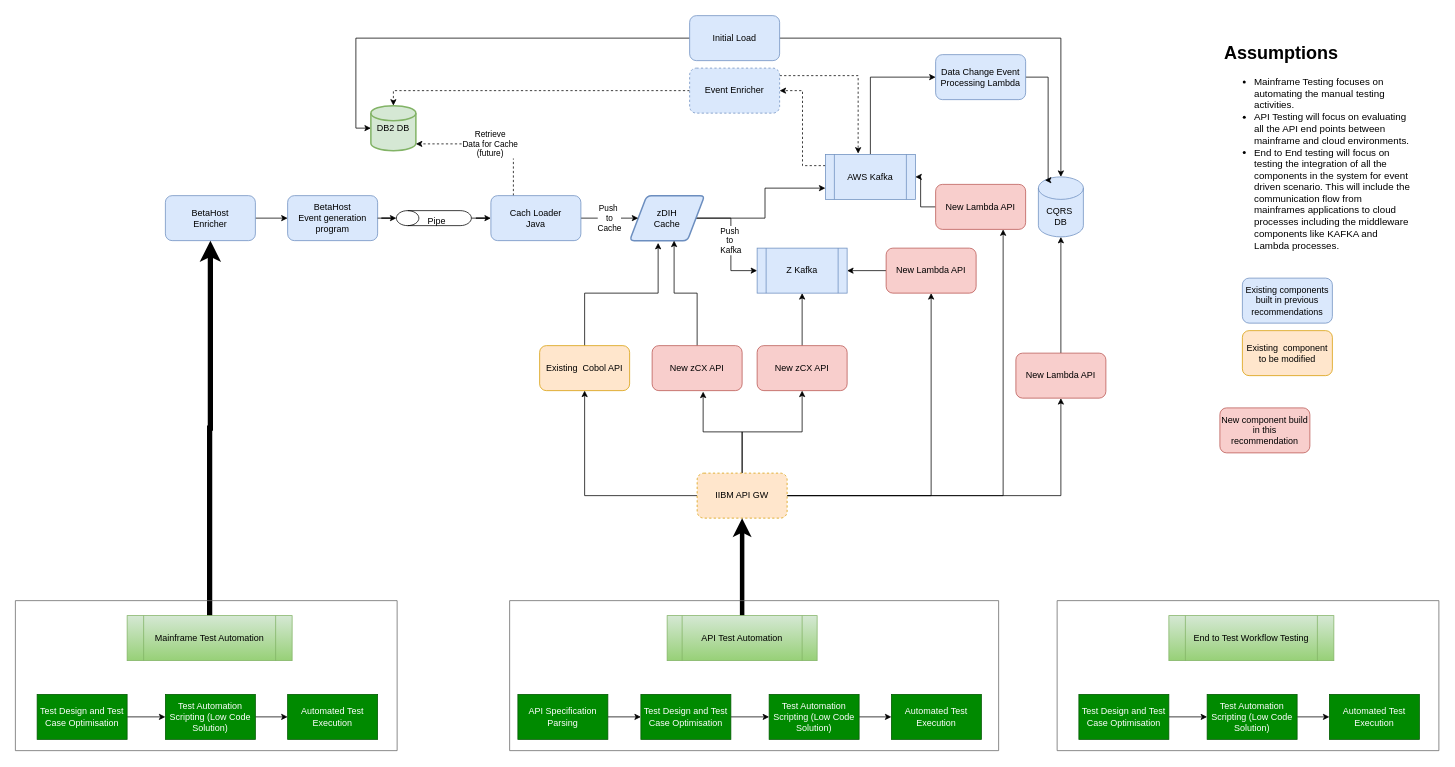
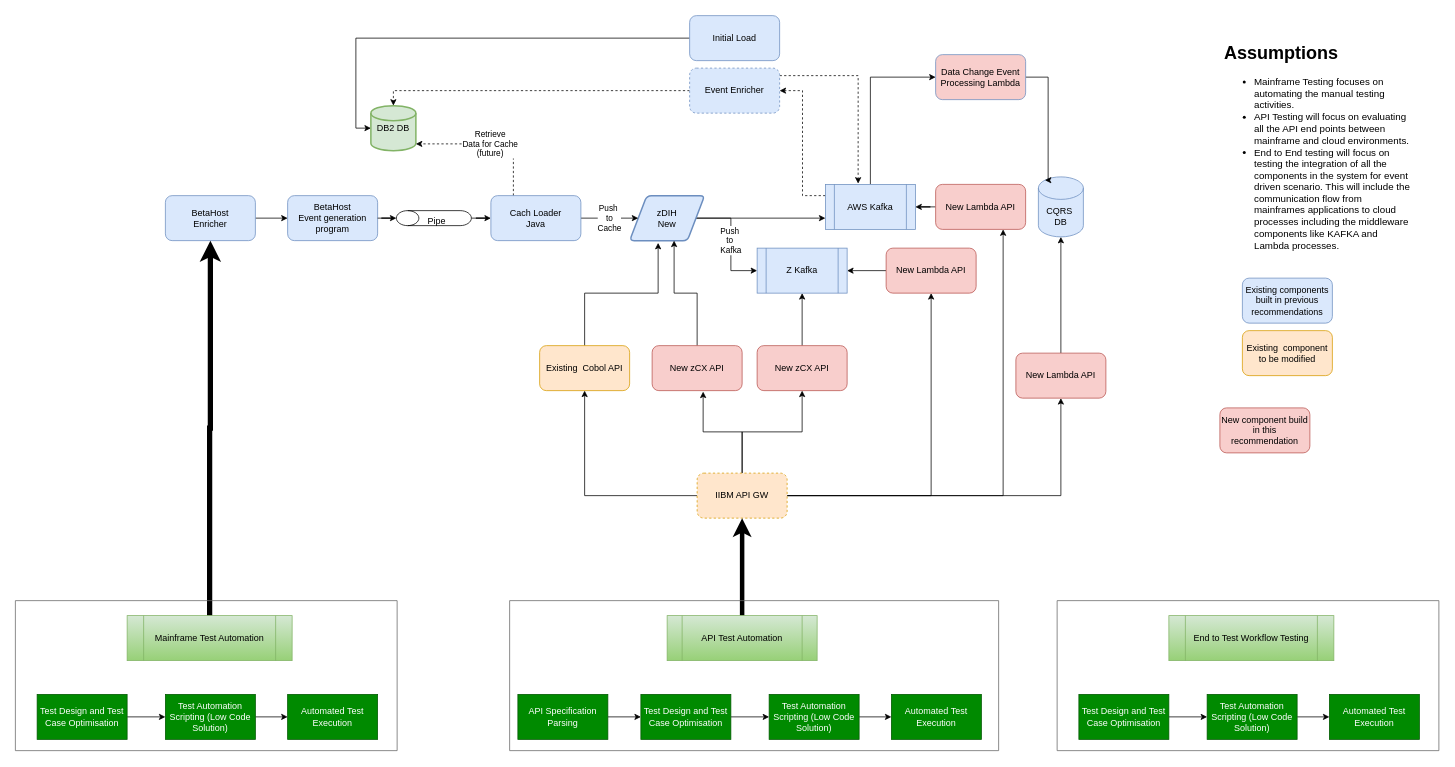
  <mxCell id="0" />
  <mxCell id="1" parent="0" />
  <mxCell id="2" style="edgeStyle=orthogonalEdgeStyle;rounded=0;orthogonalLoop=1;jettySize=auto;html=1;entryX=0;entryY=0.5;entryDx=0;entryDy=0;fontColor=#000000;" edge="1" parent="1" source="16" target="11"><mxGeometry relative="1" as="geometry" /></mxCell>
  <mxCell id="3" value="BetaHost&lt;br&gt;Event generation program" style="rounded=1;whiteSpace=wrap;html=1;fillColor=#dae8fc;strokeColor=#6c8ebf;fontColor=#000000;" vertex="1" parent="1"><mxGeometry x="383" y="260" width="120" height="60" as="geometry" /></mxCell>
  <mxCell id="4" value="Push&amp;nbsp;&lt;br&gt;to&amp;nbsp;&lt;br&gt;Kafka" style="edgeStyle=orthogonalEdgeStyle;rounded=0;orthogonalLoop=1;jettySize=auto;html=1;entryX=0;entryY=0.5;entryDx=0;entryDy=0;fontColor=#000000;" edge="1" parent="1" source="6" target="12"><mxGeometry relative="1" as="geometry" /></mxCell>
  <mxCell id="5" style="edgeStyle=orthogonalEdgeStyle;rounded=0;orthogonalLoop=1;jettySize=auto;html=1;entryX=0;entryY=0.75;entryDx=0;entryDy=0;fontColor=#000000;" edge="1" parent="1" source="6" target="19"><mxGeometry relative="1" as="geometry" /></mxCell>
- <mxCell id="6" value="zDIH&lt;br&gt;Cache" style="shape=parallelogram;html=1;strokeWidth=2;perimeter=parallelogramPerimeter;whiteSpace=wrap;rounded=1;arcSize=12;size=0.23;fillColor=#dae8fc;strokeColor=#6c8ebf;fontColor=#000000;" vertex="1" parent="1"><mxGeometry x="839" y="260" width="100" height="60" as="geometry" /></mxCell>
+ <mxCell id="6" value="zDIH&lt;br&gt;New" style="shape=parallelogram;html=1;strokeWidth=2;perimeter=parallelogramPerimeter;whiteSpace=wrap;rounded=1;arcSize=12;size=0.23;fillColor=#dae8fc;strokeColor=#6c8ebf;fontColor=#000000;" vertex="1" parent="1"><mxGeometry x="839" y="260" width="100" height="60" as="geometry" /></mxCell>
  <mxCell id="7" value="DB2 DB" style="strokeWidth=2;html=1;shape=mxgraph.flowchart.database;whiteSpace=wrap;fillColor=#d5e8d4;strokeColor=#82b366;fontColor=#000000;" vertex="1" parent="1"><mxGeometry x="494" y="140" width="60" height="60" as="geometry" /></mxCell>
  <mxCell id="8" value="Push&amp;nbsp;&lt;br&gt;to &lt;br&gt;Cache" style="edgeStyle=orthogonalEdgeStyle;rounded=0;orthogonalLoop=1;jettySize=auto;html=1;entryX=0;entryY=0.5;entryDx=0;entryDy=0;fontColor=#000000;" edge="1" parent="1" source="11" target="6"><mxGeometry relative="1" as="geometry" /></mxCell>
  <mxCell id="9" value="Retrieve&lt;br&gt;Data for Cache&lt;br&gt;(future)" style="edgeStyle=orthogonalEdgeStyle;rounded=0;orthogonalLoop=1;jettySize=auto;html=1;entryX=1;entryY=0.85;entryDx=0;entryDy=0;entryPerimeter=0;exitX=0.25;exitY=0;exitDx=0;exitDy=0;dashed=1;fontColor=#000000;" edge="1" parent="1" source="11" target="7"><mxGeometry relative="1" as="geometry" /></mxCell>
  <mxCell id="10" style="edgeStyle=orthogonalEdgeStyle;rounded=0;orthogonalLoop=1;jettySize=auto;html=1;entryX=1;entryY=0.5;entryDx=0;entryDy=0;exitX=0;exitY=0.25;exitDx=0;exitDy=0;dashed=1;fontColor=#000000;" edge="1" parent="1" source="19" target="22"><mxGeometry relative="1" as="geometry" /></mxCell>
  <mxCell id="11" value="Cach Loader&lt;br&gt;Java" style="rounded=1;whiteSpace=wrap;html=1;fillColor=#dae8fc;strokeColor=#6c8ebf;fontColor=#000000;" vertex="1" parent="1"><mxGeometry x="654" y="260" width="120" height="60" as="geometry" /></mxCell>
  <mxCell id="12" value="Z Kafka" style="shape=process;whiteSpace=wrap;html=1;backgroundOutline=1;fillColor=#dae8fc;strokeColor=#6c8ebf;fontColor=#000000;" vertex="1" parent="1"><mxGeometry x="1009" y="330" width="120" height="60" as="geometry" /></mxCell>
  <mxCell id="13" style="edgeStyle=orthogonalEdgeStyle;rounded=0;orthogonalLoop=1;jettySize=auto;html=1;entryX=0.38;entryY=1.05;entryDx=0;entryDy=0;entryPerimeter=0;fontColor=#000000;" edge="1" parent="1" source="14" target="6"><mxGeometry relative="1" as="geometry" /></mxCell>
  <mxCell id="14" value="Existing&amp;nbsp; Cobol API" style="rounded=1;whiteSpace=wrap;html=1;fillColor=#ffe6cc;strokeColor=#d79b00;fontColor=#000000;" vertex="1" parent="1"><mxGeometry x="719" y="460" width="120" height="60" as="geometry" /></mxCell>
  <mxCell id="15" value="" style="edgeStyle=orthogonalEdgeStyle;rounded=0;orthogonalLoop=1;jettySize=auto;html=1;entryX=0.5;entryY=0;entryDx=0;entryDy=0;entryPerimeter=0;fontColor=#000000;" edge="1" parent="1" source="3" target="16"><mxGeometry relative="1" as="geometry"><mxPoint x="478" y="290" as="sourcePoint" /><mxPoint x="668" y="290" as="targetPoint" /></mxGeometry></mxCell>
  <mxCell id="16" value="" style="shape=cylinder3;whiteSpace=wrap;html=1;boundedLbl=1;backgroundOutline=1;size=15;rotation=-90;fontColor=#000000;" vertex="1" parent="1"><mxGeometry x="568" y="240" width="20" height="100" as="geometry" /></mxCell>
  <mxCell id="17" value="Pipe" style="text;whiteSpace=wrap;html=1;fontColor=#000000;" vertex="1" parent="1"><mxGeometry x="568" y="280" width="60" height="30" as="geometry" /></mxCell>
  <mxCell id="18" style="edgeStyle=orthogonalEdgeStyle;rounded=0;orthogonalLoop=1;jettySize=auto;html=1;entryX=0;entryY=0.5;entryDx=0;entryDy=0;exitX=0.5;exitY=0;exitDx=0;exitDy=0;fontColor=#000000;" edge="1" parent="1" source="19" target="48"><mxGeometry relative="1" as="geometry" /></mxCell>
- <mxCell id="19" value="AWS Kafka" style="shape=process;whiteSpace=wrap;html=1;backgroundOutline=1;fillColor=#dae8fc;strokeColor=#6c8ebf;fontColor=#000000;" vertex="1" parent="1"><mxGeometry x="1100" y="205" width="120" height="60" as="geometry" /></mxCell>
+ <mxCell id="19" value="AWS Kafka" style="shape=process;whiteSpace=wrap;html=1;backgroundOutline=1;fillColor=#dae8fc;strokeColor=#6c8ebf;fontColor=#000000;" vertex="1" parent="1"><mxGeometry x="1100" y="245" width="120" height="60" as="geometry" /></mxCell>
  <mxCell id="20" style="edgeStyle=orthogonalEdgeStyle;rounded=0;orthogonalLoop=1;jettySize=auto;html=1;entryX=0.5;entryY=0;entryDx=0;entryDy=0;entryPerimeter=0;dashed=1;fontColor=#000000;" edge="1" parent="1" source="22" target="7"><mxGeometry relative="1" as="geometry" /></mxCell>
  <mxCell id="21" style="edgeStyle=orthogonalEdgeStyle;rounded=0;orthogonalLoop=1;jettySize=auto;html=1;entryX=0.364;entryY=-0.017;entryDx=0;entryDy=0;entryPerimeter=0;dashed=1;fontColor=#000000;" edge="1" parent="1" source="22" target="19"><mxGeometry relative="1" as="geometry"><Array as="points"><mxPoint x="1144" y="100" /></Array></mxGeometry></mxCell>
  <mxCell id="22" value="Event Enricher" style="rounded=1;whiteSpace=wrap;html=1;fillColor=#dae8fc;strokeColor=#6c8ebf;dashed=1;fontColor=#000000;" vertex="1" parent="1"><mxGeometry x="919" y="90" width="120" height="60" as="geometry" /></mxCell>
  <mxCell id="23" style="edgeStyle=orthogonalEdgeStyle;rounded=0;orthogonalLoop=1;jettySize=auto;html=1;entryX=0.593;entryY=1;entryDx=0;entryDy=0;entryPerimeter=0;fontColor=#000000;" edge="1" parent="1" source="24" target="6"><mxGeometry relative="1" as="geometry" /></mxCell>
  <mxCell id="24" value="New zCX API" style="rounded=1;whiteSpace=wrap;html=1;fillColor=#f8cecc;strokeColor=#b85450;fontColor=#000000;" vertex="1" parent="1"><mxGeometry x="869" y="460" width="120" height="60" as="geometry" /></mxCell>
  <mxCell id="25" style="edgeStyle=orthogonalEdgeStyle;rounded=0;orthogonalLoop=1;jettySize=auto;html=1;entryX=0.5;entryY=1;entryDx=0;entryDy=0;fontColor=#000000;" edge="1" parent="1" source="26" target="12"><mxGeometry relative="1" as="geometry" /></mxCell>
  <mxCell id="26" value="New zCX API" style="rounded=1;whiteSpace=wrap;html=1;fillColor=#f8cecc;strokeColor=#b85450;fontColor=#000000;" vertex="1" parent="1"><mxGeometry x="1009" y="460" width="120" height="60" as="geometry" /></mxCell>
  <mxCell id="27" style="edgeStyle=orthogonalEdgeStyle;rounded=0;orthogonalLoop=1;jettySize=auto;html=1;entryX=0.567;entryY=1.022;entryDx=0;entryDy=0;entryPerimeter=0;fontColor=#000000;" edge="1" parent="1" source="33" target="24"><mxGeometry relative="1" as="geometry" /></mxCell>
  <mxCell id="28" style="edgeStyle=orthogonalEdgeStyle;rounded=0;orthogonalLoop=1;jettySize=auto;html=1;entryX=0.5;entryY=1;entryDx=0;entryDy=0;fontColor=#000000;" edge="1" parent="1" source="33" target="26"><mxGeometry relative="1" as="geometry" /></mxCell>
  <mxCell id="29" style="edgeStyle=orthogonalEdgeStyle;rounded=0;orthogonalLoop=1;jettySize=auto;html=1;entryX=0.5;entryY=1;entryDx=0;entryDy=0;fontColor=#000000;" edge="1" parent="1" source="33" target="14"><mxGeometry relative="1" as="geometry" /></mxCell>
  <mxCell id="30" style="edgeStyle=orthogonalEdgeStyle;rounded=0;orthogonalLoop=1;jettySize=auto;html=1;entryX=0.5;entryY=1;entryDx=0;entryDy=0;fontColor=#000000;" edge="1" parent="1" source="33" target="37"><mxGeometry relative="1" as="geometry" /></mxCell>
  <mxCell id="31" style="edgeStyle=orthogonalEdgeStyle;rounded=0;orthogonalLoop=1;jettySize=auto;html=1;entryX=0.75;entryY=1;entryDx=0;entryDy=0;fontColor=#000000;" edge="1" parent="1" source="33" target="35"><mxGeometry relative="1" as="geometry" /></mxCell>
  <mxCell id="32" style="edgeStyle=orthogonalEdgeStyle;rounded=0;orthogonalLoop=1;jettySize=auto;html=1;entryX=0.5;entryY=1;entryDx=0;entryDy=0;fontColor=#000000;" edge="1" parent="1" source="33" target="39"><mxGeometry relative="1" as="geometry" /></mxCell>
  <mxCell id="33" value="IIBM API GW" style="rounded=1;whiteSpace=wrap;html=1;fillColor=#ffe6cc;strokeColor=#d79b00;fontColor=#000000;dashed=1;" vertex="1" parent="1"><mxGeometry x="929" y="630" width="120" height="60" as="geometry" /></mxCell>
  <mxCell id="34" style="edgeStyle=orthogonalEdgeStyle;rounded=0;orthogonalLoop=1;jettySize=auto;html=1;entryX=1;entryY=0.5;entryDx=0;entryDy=0;fontColor=#000000;" edge="1" parent="1" source="35" target="19"><mxGeometry relative="1" as="geometry" /></mxCell>
  <mxCell id="35" value="New Lambda API" style="rounded=1;whiteSpace=wrap;html=1;fillColor=#f8cecc;strokeColor=#b85450;fontColor=#000000;" vertex="1" parent="1"><mxGeometry x="1247" y="245" width="120" height="60" as="geometry" /></mxCell>
  <mxCell id="36" style="edgeStyle=orthogonalEdgeStyle;rounded=0;orthogonalLoop=1;jettySize=auto;html=1;entryX=1;entryY=0.5;entryDx=0;entryDy=0;fontColor=#000000;" edge="1" parent="1" source="37" target="12"><mxGeometry relative="1" as="geometry" /></mxCell>
  <mxCell id="37" value="New Lambda API" style="rounded=1;whiteSpace=wrap;html=1;fillColor=#f8cecc;strokeColor=#b85450;fontColor=#000000;" vertex="1" parent="1"><mxGeometry x="1181" y="330" width="120" height="60" as="geometry" /></mxCell>
  <mxCell id="38" style="edgeStyle=orthogonalEdgeStyle;rounded=0;orthogonalLoop=1;jettySize=auto;html=1;entryX=0.5;entryY=1;entryDx=0;entryDy=0;entryPerimeter=0;fontColor=#000000;" edge="1" parent="1" source="39" target="40"><mxGeometry relative="1" as="geometry" /></mxCell>
  <mxCell id="39" value="New Lambda API" style="rounded=1;whiteSpace=wrap;html=1;fillColor=#f8cecc;strokeColor=#b85450;fontColor=#000000;" vertex="1" parent="1"><mxGeometry x="1354" y="470" width="120" height="60" as="geometry" /></mxCell>
  <mxCell id="40" value="CQRS&amp;nbsp;&lt;br&gt;DB" style="shape=cylinder3;whiteSpace=wrap;html=1;boundedLbl=1;backgroundOutline=1;size=15;fillColor=#dae8fc;strokeColor=#6c8ebf;fontColor=#000000;" vertex="1" parent="1"><mxGeometry x="1384" y="235" width="60" height="80" as="geometry" /></mxCell>
  <mxCell id="41" value="Existing components built in previous recommendations" style="rounded=1;whiteSpace=wrap;html=1;fillColor=#dae8fc;strokeColor=#6c8ebf;fontColor=#000000;" vertex="1" parent="1"><mxGeometry x="1656" y="370" width="120" height="60" as="geometry" /></mxCell>
  <mxCell id="42" value="Existing&amp;nbsp; component to be modified" style="rounded=1;whiteSpace=wrap;html=1;fillColor=#ffe6cc;strokeColor=#d79b00;fontColor=#000000;" vertex="1" parent="1"><mxGeometry x="1656" y="440" width="120" height="60" as="geometry" /></mxCell>
  <mxCell id="43" value="New component build in this recommendation" style="rounded=1;whiteSpace=wrap;html=1;fillColor=#f8cecc;strokeColor=#b85450;fontColor=#000000;" vertex="1" parent="1"><mxGeometry x="1626" y="543" width="120" height="60" as="geometry" /></mxCell>
  <mxCell id="44" style="edgeStyle=orthogonalEdgeStyle;rounded=0;orthogonalLoop=1;jettySize=auto;html=1;entryX=0;entryY=0.5;entryDx=0;entryDy=0;entryPerimeter=0;fontColor=#000000;" edge="1" parent="1" source="46" target="7"><mxGeometry relative="1" as="geometry" /></mxCell>
- <mxCell id="45" style="edgeStyle=orthogonalEdgeStyle;rounded=0;orthogonalLoop=1;jettySize=auto;html=1;entryX=0.5;entryY=0;entryDx=0;entryDy=0;entryPerimeter=0;fontColor=#000000;" edge="1" parent="1" source="46" target="40"><mxGeometry relative="1" as="geometry"><mxPoint x="1419" y="130" as="targetPoint" /></mxGeometry></mxCell>
  <mxCell id="46" value="Initial Load" style="rounded=1;whiteSpace=wrap;html=1;fillColor=#dae8fc;strokeColor=#6c8ebf;fontColor=#000000;" vertex="1" parent="1"><mxGeometry x="919" y="20" width="120" height="60" as="geometry" /></mxCell>
  <mxCell id="47" style="edgeStyle=orthogonalEdgeStyle;rounded=0;orthogonalLoop=1;jettySize=auto;html=1;entryX=0.145;entryY=0;entryDx=0;entryDy=4.35;entryPerimeter=0;fontColor=#000000;" edge="1" parent="1" source="48" target="40"><mxGeometry relative="1" as="geometry"><Array as="points"><mxPoint x="1397" y="102" /></Array></mxGeometry></mxCell>
- <mxCell id="48" value="Data Change Event Processing Lambda" style="rounded=1;whiteSpace=wrap;html=1;fillColor=#dae8fc;strokeColor=#6c8ebf;fontColor=#000000;" vertex="1" parent="1"><mxGeometry x="1247" y="72" width="120" height="60" as="geometry" /></mxCell>
+ <mxCell id="48" value="Data Change Event Processing Lambda" style="rounded=1;whiteSpace=wrap;html=1;fillColor=#f8cecc;strokeColor=#6c8ebf;fontColor=#000000;" vertex="1" parent="1"><mxGeometry x="1247" y="72" width="120" height="60" as="geometry" /></mxCell>
  <mxCell id="49" value="&lt;h1&gt;Assumptions&lt;/h1&gt;&lt;p&gt;&lt;/p&gt;&lt;ul style=&quot;font-size: 13px;&quot;&gt;&lt;li&gt;Mainframe Testing focuses on automating the manual testing activities.&lt;/li&gt;&lt;li&gt;API Testing will focus on evaluating all the API end points between mainframe and cloud environments.&lt;/li&gt;&lt;li&gt;End to End testing will focus on testing the integration of all the components in the system for event driven scenario. This will include the communication flow from mainframes applications to cloud processes including the middleware components like KAFKA and Lambda processes.&lt;/li&gt;&lt;/ul&gt;&lt;p&gt;&lt;/p&gt;" style="text;html=1;strokeColor=none;fillColor=none;spacing=5;spacingTop=-20;whiteSpace=wrap;overflow=hidden;rounded=0;" vertex="1" parent="1"><mxGeometry x="1627" y="50" width="260" height="320" as="geometry" /></mxCell>
  <mxCell id="50" style="edgeStyle=orthogonalEdgeStyle;rounded=0;orthogonalLoop=1;jettySize=auto;html=1;exitX=1;exitY=0.5;exitDx=0;exitDy=0;entryX=0;entryY=0.5;entryDx=0;entryDy=0;" edge="1" parent="1" source="51" target="3"><mxGeometry relative="1" as="geometry" /></mxCell>
  <mxCell id="51" value="BetaHost&lt;br&gt;Enricher" style="rounded=1;whiteSpace=wrap;html=1;fillColor=#dae8fc;strokeColor=#6c8ebf;fontColor=#000000;" vertex="1" parent="1"><mxGeometry x="220" y="260" width="120" height="60" as="geometry" /></mxCell>
  <mxCell id="52" style="edgeStyle=orthogonalEdgeStyle;rounded=0;orthogonalLoop=1;jettySize=auto;html=1;exitX=0.5;exitY=0;exitDx=0;exitDy=0;entryX=0.5;entryY=1;entryDx=0;entryDy=0;strokeWidth=7;" edge="1" parent="1" source="53" target="51"><mxGeometry relative="1" as="geometry" /></mxCell>
  <mxCell id="53" value="Mainframe Test Automation" style="shape=process;whiteSpace=wrap;html=1;backgroundOutline=1;fillColor=#d5e8d4;gradientColor=#97d077;strokeColor=#82b366;fontColor=#000000;" vertex="1" parent="1"><mxGeometry x="169" y="820" width="220" height="60" as="geometry" /></mxCell>
  <mxCell id="54" style="edgeStyle=orthogonalEdgeStyle;rounded=0;orthogonalLoop=1;jettySize=auto;html=1;exitX=1;exitY=0.5;exitDx=0;exitDy=0;entryX=0;entryY=0.5;entryDx=0;entryDy=0;" edge="1" parent="1" source="55" target="57"><mxGeometry relative="1" as="geometry" /></mxCell>
  <mxCell id="55" value="Test Design and Test Case Optimisation" style="rounded=0;whiteSpace=wrap;html=1;fillColor=#008a00;fontColor=#ffffff;strokeColor=#005700;" vertex="1" parent="1"><mxGeometry x="49" y="925" width="120" height="60" as="geometry" /></mxCell>
  <mxCell id="56" style="edgeStyle=orthogonalEdgeStyle;rounded=0;orthogonalLoop=1;jettySize=auto;html=1;exitX=1;exitY=0.5;exitDx=0;exitDy=0;entryX=0;entryY=0.5;entryDx=0;entryDy=0;" edge="1" parent="1" source="57" target="58"><mxGeometry relative="1" as="geometry" /></mxCell>
  <mxCell id="57" value="Test Automation Scripting (Low Code Solution)" style="rounded=0;whiteSpace=wrap;html=1;fillColor=#008a00;fontColor=#ffffff;strokeColor=#005700;" vertex="1" parent="1"><mxGeometry x="220" y="925" width="120" height="60" as="geometry" /></mxCell>
  <mxCell id="58" value="Automated Test Execution" style="rounded=0;whiteSpace=wrap;html=1;fillColor=#008a00;fontColor=#ffffff;strokeColor=#005700;" vertex="1" parent="1"><mxGeometry x="383" y="925" width="120" height="60" as="geometry" /></mxCell>
  <mxCell id="59" style="edgeStyle=orthogonalEdgeStyle;rounded=0;orthogonalLoop=1;jettySize=auto;html=1;exitX=0.5;exitY=0;exitDx=0;exitDy=0;entryX=0.5;entryY=1;entryDx=0;entryDy=0;strokeWidth=6;" edge="1" parent="1" source="67" target="33"><mxGeometry relative="1" as="geometry" /></mxCell>
  <mxCell id="60" style="edgeStyle=orthogonalEdgeStyle;rounded=0;orthogonalLoop=1;jettySize=auto;html=1;exitX=1;exitY=0.5;exitDx=0;exitDy=0;entryX=0;entryY=0.5;entryDx=0;entryDy=0;" edge="1" parent="1" source="61" target="63"><mxGeometry relative="1" as="geometry" /></mxCell>
  <mxCell id="61" value="Test Design and Test Case Optimisation" style="rounded=0;whiteSpace=wrap;html=1;fillColor=#008a00;fontColor=#ffffff;strokeColor=#005700;" vertex="1" parent="1"><mxGeometry x="854" y="925" width="120" height="60" as="geometry" /></mxCell>
  <mxCell id="62" style="edgeStyle=orthogonalEdgeStyle;rounded=0;orthogonalLoop=1;jettySize=auto;html=1;exitX=1;exitY=0.5;exitDx=0;exitDy=0;entryX=0;entryY=0.5;entryDx=0;entryDy=0;" edge="1" parent="1" source="63" target="64"><mxGeometry relative="1" as="geometry" /></mxCell>
  <mxCell id="63" value="Test Automation Scripting (Low Code Solution)" style="rounded=0;whiteSpace=wrap;html=1;fillColor=#008a00;fontColor=#ffffff;strokeColor=#005700;" vertex="1" parent="1"><mxGeometry x="1025" y="925" width="120" height="60" as="geometry" /></mxCell>
  <mxCell id="64" value="Automated Test Execution" style="rounded=0;whiteSpace=wrap;html=1;fillColor=#008a00;fontColor=#ffffff;strokeColor=#005700;" vertex="1" parent="1"><mxGeometry x="1188" y="925" width="120" height="60" as="geometry" /></mxCell>
  <mxCell id="65" value="" style="swimlane;startSize=0;fillColor=#808080;gradientColor=#808080;strokeColor=#666666;" vertex="1" parent="1"><mxGeometry x="20" y="800" width="509" height="200" as="geometry" /></mxCell>
  <mxCell id="66" value="" style="swimlane;startSize=0;fillColor=#808080;gradientColor=#808080;strokeColor=#666666;" vertex="1" parent="1"><mxGeometry x="679" y="800" width="652" height="200" as="geometry" /></mxCell>
  <mxCell id="67" value="API Test Automation" style="shape=process;whiteSpace=wrap;html=1;backgroundOutline=1;fillColor=#d5e8d4;gradientColor=#97d077;strokeColor=#82b366;fontColor=#000000;" vertex="1" parent="66"><mxGeometry x="210" y="20" width="200" height="60" as="geometry" /></mxCell>
  <mxCell id="68" style="edgeStyle=orthogonalEdgeStyle;rounded=0;orthogonalLoop=1;jettySize=auto;html=1;exitX=1;exitY=0.5;exitDx=0;exitDy=0;entryX=0;entryY=0.5;entryDx=0;entryDy=0;" edge="1" parent="1" source="69" target="61"><mxGeometry relative="1" as="geometry" /></mxCell>
  <mxCell id="69" value="API Specification Parsing" style="rounded=0;whiteSpace=wrap;html=1;fillColor=#008a00;fontColor=#ffffff;strokeColor=#005700;" vertex="1" parent="1"><mxGeometry x="690" y="925" width="120" height="60" as="geometry" /></mxCell>
  <mxCell id="70" value="End to Test Workflow Testing" style="shape=process;whiteSpace=wrap;html=1;backgroundOutline=1;fillColor=#d5e8d4;gradientColor=#97d077;strokeColor=#82b366;fontColor=#000000;" vertex="1" parent="1"><mxGeometry x="1558" y="820" width="220" height="60" as="geometry" /></mxCell>
  <mxCell id="71" style="edgeStyle=orthogonalEdgeStyle;rounded=0;orthogonalLoop=1;jettySize=auto;html=1;exitX=1;exitY=0.5;exitDx=0;exitDy=0;entryX=0;entryY=0.5;entryDx=0;entryDy=0;" edge="1" parent="1" source="72" target="74"><mxGeometry relative="1" as="geometry" /></mxCell>
  <mxCell id="72" value="Test Design and Test Case Optimisation" style="rounded=0;whiteSpace=wrap;html=1;fillColor=#008a00;fontColor=#ffffff;strokeColor=#005700;" vertex="1" parent="1"><mxGeometry x="1438" y="925" width="120" height="60" as="geometry" /></mxCell>
  <mxCell id="73" style="edgeStyle=orthogonalEdgeStyle;rounded=0;orthogonalLoop=1;jettySize=auto;html=1;exitX=1;exitY=0.5;exitDx=0;exitDy=0;entryX=0;entryY=0.5;entryDx=0;entryDy=0;" edge="1" parent="1" source="74" target="75"><mxGeometry relative="1" as="geometry" /></mxCell>
  <mxCell id="74" value="Test Automation Scripting (Low Code Solution)" style="rounded=0;whiteSpace=wrap;html=1;fillColor=#008a00;fontColor=#ffffff;strokeColor=#005700;" vertex="1" parent="1"><mxGeometry x="1609" y="925" width="120" height="60" as="geometry" /></mxCell>
  <mxCell id="75" value="Automated Test Execution" style="rounded=0;whiteSpace=wrap;html=1;fillColor=#008a00;fontColor=#ffffff;strokeColor=#005700;" vertex="1" parent="1"><mxGeometry x="1772" y="925" width="120" height="60" as="geometry" /></mxCell>
  <mxCell id="76" value="" style="swimlane;startSize=0;fillColor=#808080;gradientColor=#808080;strokeColor=#666666;" vertex="1" parent="1"><mxGeometry x="1409" y="800" width="509" height="200" as="geometry" /></mxCell>
